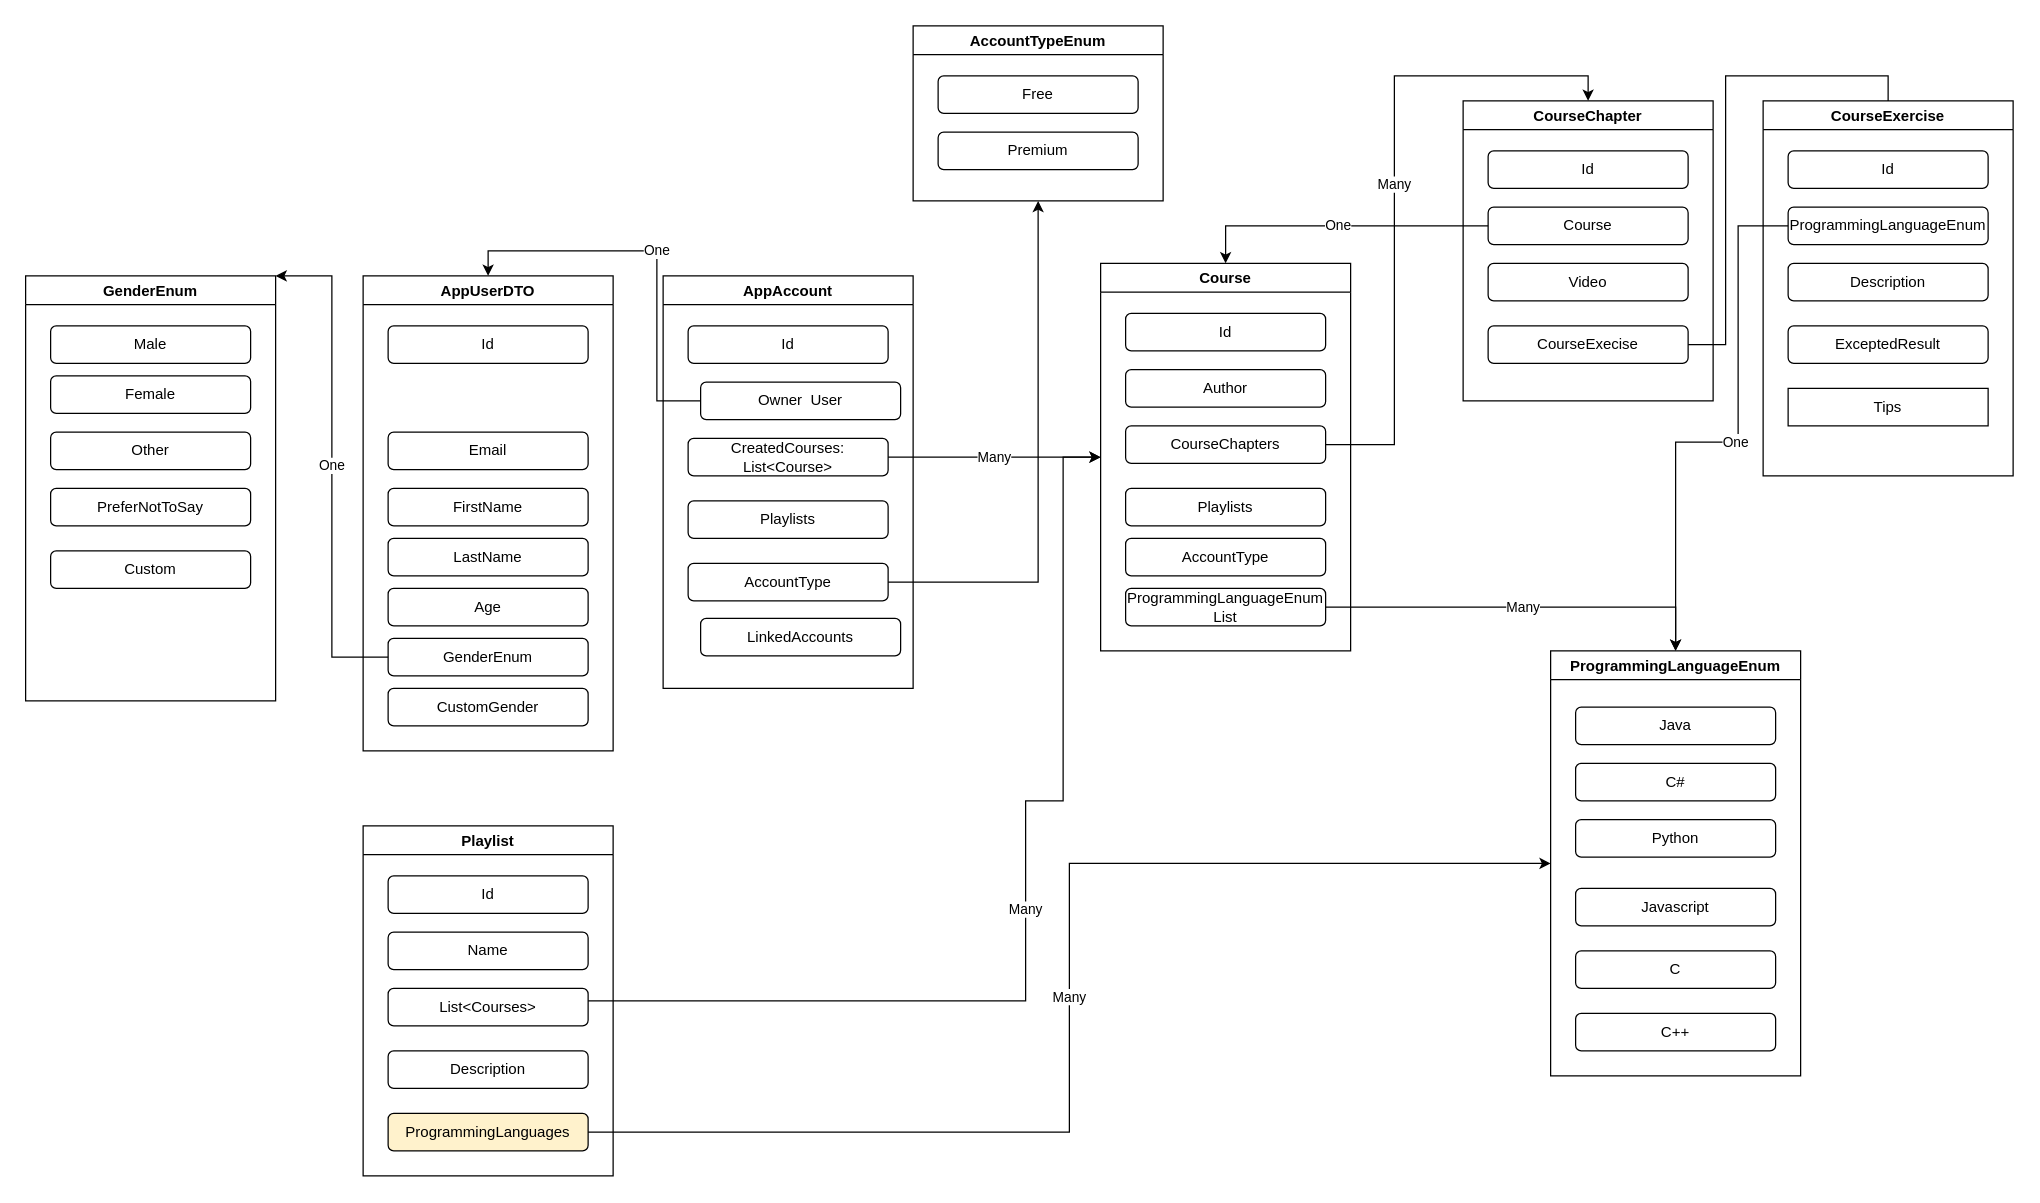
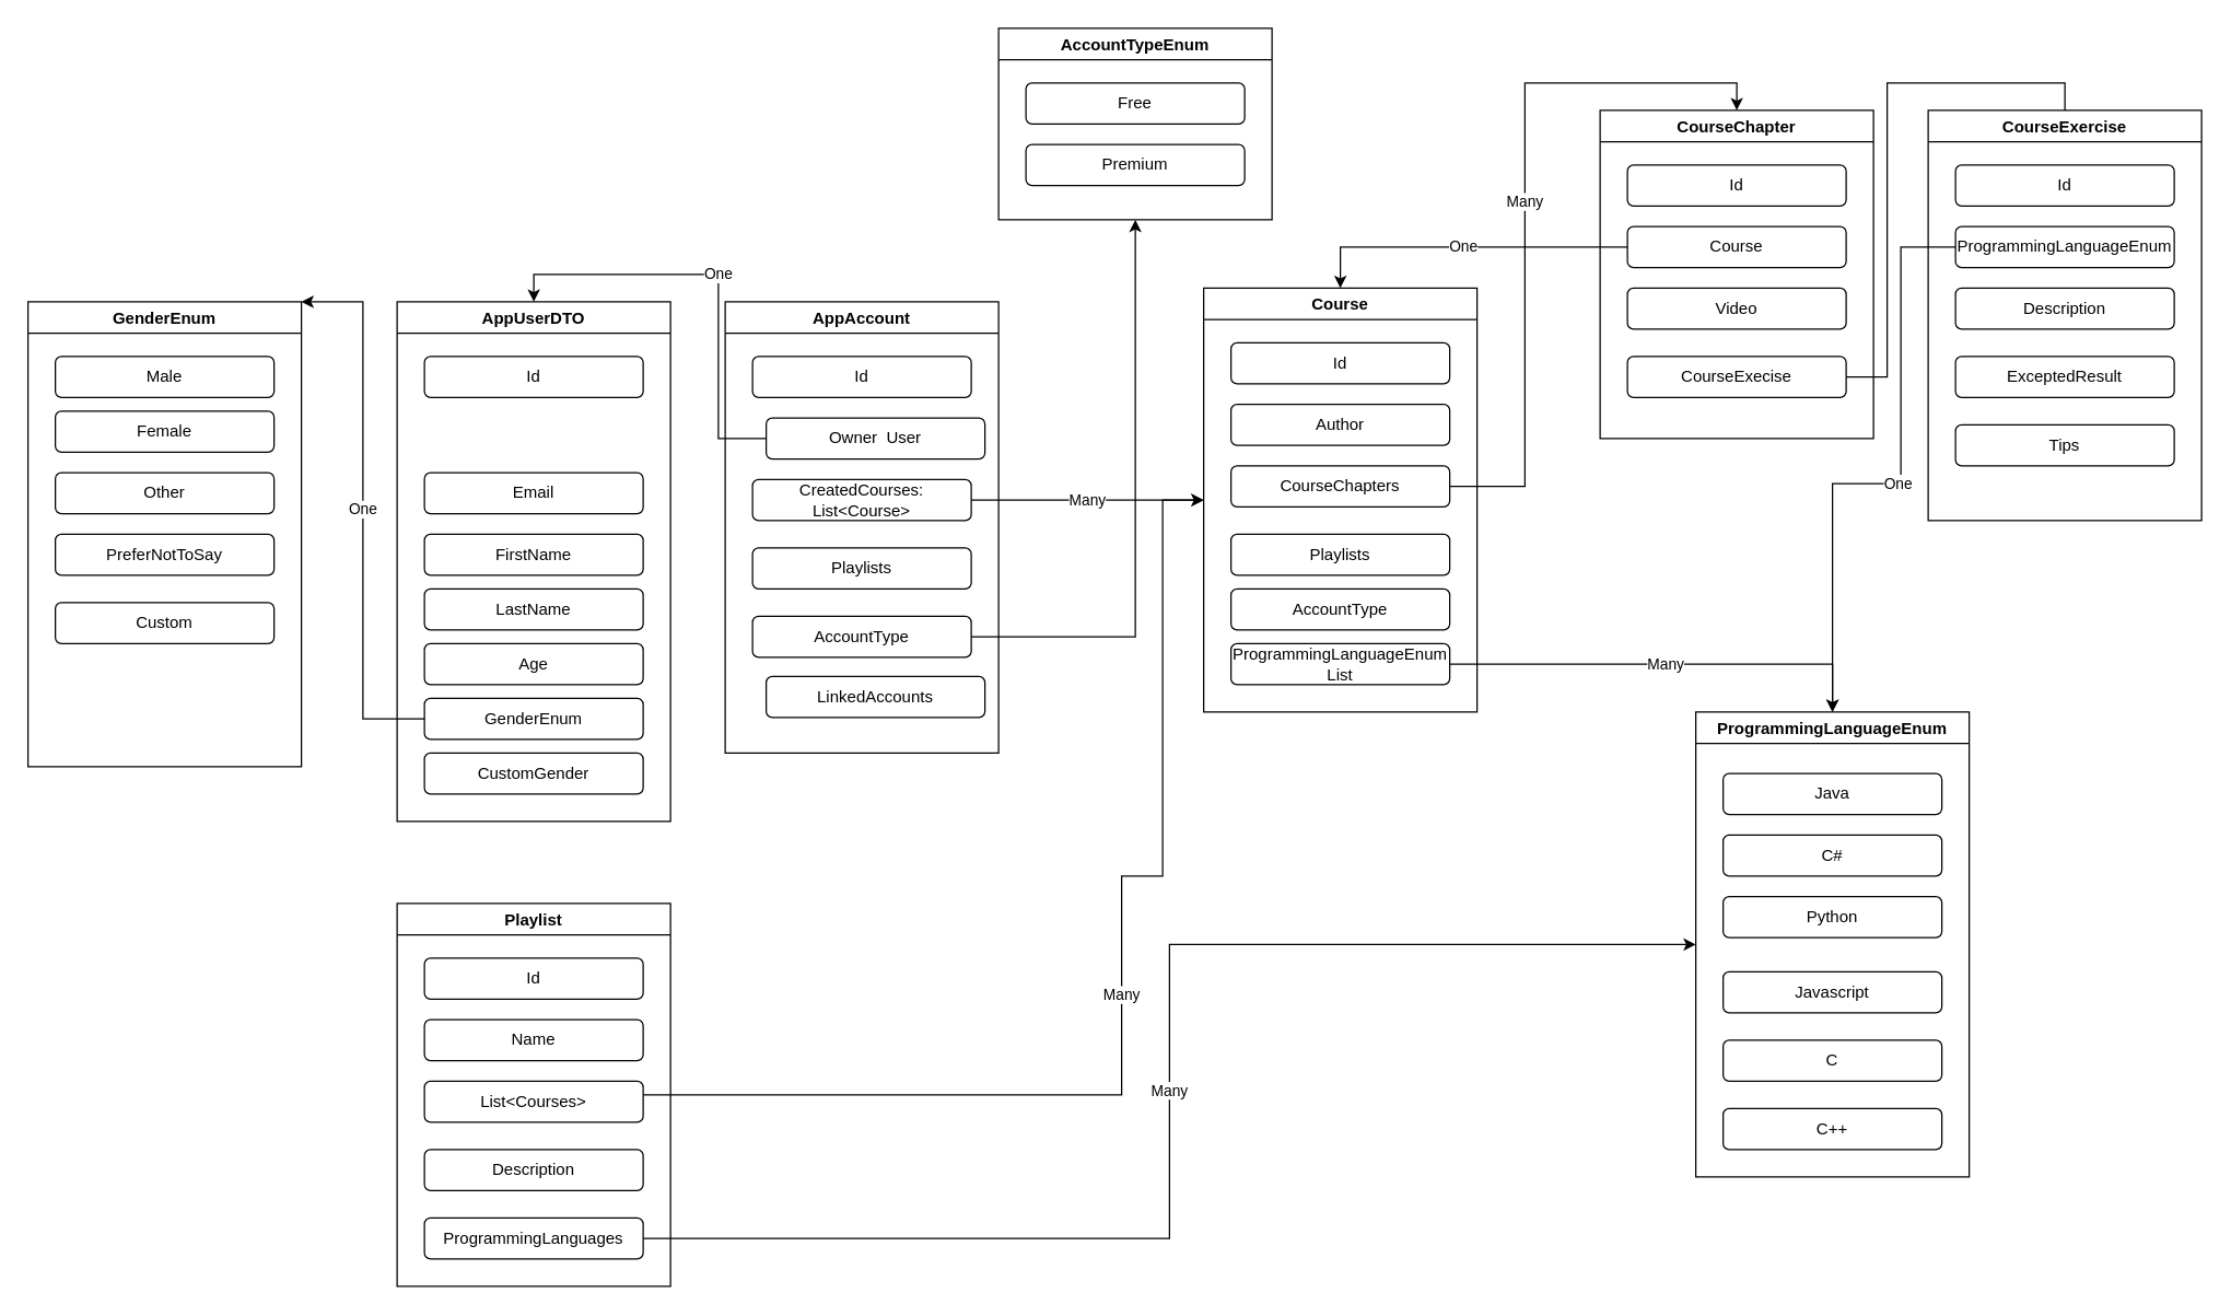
  <mxCell id="0" />
  <mxCell id="1" parent="0" />
  <mxCell id="2" value="AppUserDTO" style="swimlane;" vertex="1" parent="1"><mxGeometry x="290" y="220" width="200" height="380" as="geometry" /></mxCell>
  <mxCell id="3" value="Email" style="rounded=1;whiteSpace=wrap;html=1;" vertex="1" parent="2"><mxGeometry x="20" y="125" width="160" height="30" as="geometry" /></mxCell>
  <mxCell id="4" value="Id" style="rounded=1;whiteSpace=wrap;html=1;" vertex="1" parent="2"><mxGeometry x="20" y="40" width="160" height="30" as="geometry" /></mxCell>
  <mxCell id="5" value="FirstName" style="rounded=1;whiteSpace=wrap;html=1;" vertex="1" parent="2"><mxGeometry x="20" y="170" width="160" height="30" as="geometry" /></mxCell>
  <mxCell id="6" value="LastName" style="rounded=1;whiteSpace=wrap;html=1;" vertex="1" parent="2"><mxGeometry x="20" y="210" width="160" height="30" as="geometry" /></mxCell>
  <mxCell id="7" value="Age" style="rounded=1;whiteSpace=wrap;html=1;" vertex="1" parent="2"><mxGeometry x="20" y="250" width="160" height="30" as="geometry" /></mxCell>
  <mxCell id="8" value="GenderEnum" style="rounded=1;whiteSpace=wrap;html=1;" vertex="1" parent="2"><mxGeometry x="20" y="290" width="160" height="30" as="geometry" /></mxCell>
  <mxCell id="9" value="CustomGender" style="rounded=1;whiteSpace=wrap;html=1;" vertex="1" parent="2"><mxGeometry x="20" y="330" width="160" height="30" as="geometry" /></mxCell>
  <mxCell id="10" value="AppAccount" style="swimlane;" vertex="1" parent="1"><mxGeometry x="530" y="220" width="200" height="330" as="geometry" /></mxCell>
  <mxCell id="11" value="Id" style="rounded=1;whiteSpace=wrap;html=1;" vertex="1" parent="10"><mxGeometry x="20" y="40" width="160" height="30" as="geometry" /></mxCell>
  <mxCell id="12" value="Owner&amp;nbsp; User" style="rounded=1;whiteSpace=wrap;html=1;" vertex="1" parent="10"><mxGeometry x="30" y="85" width="160" height="30" as="geometry" /></mxCell>
  <mxCell id="13" value="CreatedCourses: List&amp;lt;Course&amp;gt;" style="rounded=1;whiteSpace=wrap;html=1;" vertex="1" parent="10"><mxGeometry x="20" y="130" width="160" height="30" as="geometry" /></mxCell>
  <mxCell id="14" value="Playlists" style="rounded=1;whiteSpace=wrap;html=1;" vertex="1" parent="10"><mxGeometry x="20" y="180" width="160" height="30" as="geometry" /></mxCell>
  <mxCell id="15" value="AccountType" style="rounded=1;whiteSpace=wrap;html=1;" vertex="1" parent="10"><mxGeometry x="20" y="230" width="160" height="30" as="geometry" /></mxCell>
  <mxCell id="16" value="LinkedAccounts" style="rounded=1;whiteSpace=wrap;html=1;" vertex="1" parent="10"><mxGeometry x="30" y="274" width="160" height="30" as="geometry" /></mxCell>
  <mxCell id="17" value="AccountTypeEnum" style="swimlane;" vertex="1" parent="1"><mxGeometry x="730" y="20" width="200" height="140" as="geometry" /></mxCell>
  <mxCell id="18" value="Free" style="rounded=1;whiteSpace=wrap;html=1;" vertex="1" parent="17"><mxGeometry x="20" y="40" width="160" height="30" as="geometry" /></mxCell>
  <mxCell id="19" value="Premium" style="rounded=1;whiteSpace=wrap;html=1;" vertex="1" parent="17"><mxGeometry x="20" y="85" width="160" height="30" as="geometry" /></mxCell>
  <mxCell id="20" style="edgeStyle=orthogonalEdgeStyle;rounded=0;orthogonalLoop=1;jettySize=auto;html=1;entryX=0.5;entryY=1;entryDx=0;entryDy=0;" edge="1" parent="1" source="15" target="17"><mxGeometry relative="1" as="geometry" /></mxCell>
  <mxCell id="21" value="One" style="edgeStyle=orthogonalEdgeStyle;rounded=0;orthogonalLoop=1;jettySize=auto;html=1;entryX=0.5;entryY=0;entryDx=0;entryDy=0;" edge="1" parent="1" source="12" target="2"><mxGeometry relative="1" as="geometry" /></mxCell>
  <mxCell id="22" value="Course" style="swimlane;" vertex="1" parent="1"><mxGeometry x="880" y="210" width="200" height="310" as="geometry" /></mxCell>
  <mxCell id="23" value="Id" style="rounded=1;whiteSpace=wrap;html=1;" vertex="1" parent="22"><mxGeometry x="20" y="40" width="160" height="30" as="geometry" /></mxCell>
  <mxCell id="24" value="Author" style="rounded=1;whiteSpace=wrap;html=1;" vertex="1" parent="22"><mxGeometry x="20" y="85" width="160" height="30" as="geometry" /></mxCell>
  <mxCell id="25" value="CourseChapters" style="rounded=1;whiteSpace=wrap;html=1;" vertex="1" parent="22"><mxGeometry x="20" y="130" width="160" height="30" as="geometry" /></mxCell>
  <mxCell id="26" value="Playlists" style="rounded=1;whiteSpace=wrap;html=1;" vertex="1" parent="22"><mxGeometry x="20" y="180" width="160" height="30" as="geometry" /></mxCell>
  <mxCell id="27" value="AccountType" style="rounded=1;whiteSpace=wrap;html=1;" vertex="1" parent="22"><mxGeometry x="20" y="220" width="160" height="30" as="geometry" /></mxCell>
  <mxCell id="28" value="ProgrammingLanguageEnum List" style="rounded=1;whiteSpace=wrap;html=1;" vertex="1" parent="22"><mxGeometry x="20" y="260" width="160" height="30" as="geometry" /></mxCell>
  <mxCell id="29" value="CourseChapter" style="swimlane;" vertex="1" parent="1"><mxGeometry x="1170" y="80" width="200" height="240" as="geometry" /></mxCell>
  <mxCell id="30" value="Id" style="rounded=1;whiteSpace=wrap;html=1;" vertex="1" parent="29"><mxGeometry x="20" y="40" width="160" height="30" as="geometry" /></mxCell>
  <mxCell id="31" value="Course" style="rounded=1;whiteSpace=wrap;html=1;" vertex="1" parent="29"><mxGeometry x="20" y="85" width="160" height="30" as="geometry" /></mxCell>
  <mxCell id="32" value="Video" style="rounded=1;whiteSpace=wrap;html=1;" vertex="1" parent="29"><mxGeometry x="20" y="130" width="160" height="30" as="geometry" /></mxCell>
  <mxCell id="33" value="CourseExecise" style="rounded=1;whiteSpace=wrap;html=1;" vertex="1" parent="29"><mxGeometry x="20" y="180" width="160" height="30" as="geometry" /></mxCell>
  <mxCell id="34" value="Many" style="edgeStyle=orthogonalEdgeStyle;rounded=0;orthogonalLoop=1;jettySize=auto;html=1;entryX=0.5;entryY=0;entryDx=0;entryDy=0;" edge="1" parent="1" source="25" target="29"><mxGeometry relative="1" as="geometry" /></mxCell>
  <mxCell id="35" value="One" style="edgeStyle=orthogonalEdgeStyle;rounded=0;orthogonalLoop=1;jettySize=auto;html=1;entryX=0.5;entryY=0;entryDx=0;entryDy=0;" edge="1" parent="1" source="31" target="22"><mxGeometry relative="1" as="geometry" /></mxCell>
  <mxCell id="36" value="CourseExercise" style="swimlane;" vertex="1" parent="1"><mxGeometry x="1410" y="80" width="200" height="300" as="geometry" /></mxCell>
  <mxCell id="37" value="Id" style="rounded=1;whiteSpace=wrap;html=1;" vertex="1" parent="36"><mxGeometry x="20" y="40" width="160" height="30" as="geometry" /></mxCell>
  <mxCell id="38" value="ProgrammingLanguageEnum" style="rounded=1;whiteSpace=wrap;html=1;" vertex="1" parent="36"><mxGeometry x="20" y="85" width="160" height="30" as="geometry" /></mxCell>
  <mxCell id="39" value="Description" style="rounded=1;whiteSpace=wrap;html=1;" vertex="1" parent="36"><mxGeometry x="20" y="130" width="160" height="30" as="geometry" /></mxCell>
  <mxCell id="40" value="ExceptedResult" style="rounded=1;whiteSpace=wrap;html=1;" vertex="1" parent="36"><mxGeometry x="20" y="180" width="160" height="30" as="geometry" /></mxCell>
- <mxCell id="41" value="Tips" style="whiteSpace=wrap;html=1;rounded=0;" vertex="1" parent="36"><mxGeometry x="20" y="230" width="160" height="30" as="geometry" /></mxCell>
+ <mxCell id="41" value="Tips" style="rounded=1;whiteSpace=wrap;html=1;" vertex="1" parent="36"><mxGeometry x="20" y="230" width="160" height="30" as="geometry" /></mxCell>
  <mxCell id="42" style="edgeStyle=orthogonalEdgeStyle;rounded=0;orthogonalLoop=1;jettySize=auto;html=1;entryX=0.5;entryY=0;entryDx=0;entryDy=0;endArrow=none;" edge="1" parent="1" source="33" target="36"><mxGeometry relative="1" as="geometry" /></mxCell>
  <mxCell id="43" value="ProgrammingLanguageEnum" style="swimlane;" vertex="1" parent="1"><mxGeometry x="1240" y="520" width="200" height="340" as="geometry" /></mxCell>
  <mxCell id="44" value="Java" style="rounded=1;whiteSpace=wrap;html=1;" vertex="1" parent="43"><mxGeometry x="20" y="45" width="160" height="30" as="geometry" /></mxCell>
  <mxCell id="45" value="C#" style="rounded=1;whiteSpace=wrap;html=1;" vertex="1" parent="43"><mxGeometry x="20" y="90" width="160" height="30" as="geometry" /></mxCell>
  <mxCell id="46" value="Python" style="rounded=1;whiteSpace=wrap;html=1;" vertex="1" parent="43"><mxGeometry x="20" y="135" width="160" height="30" as="geometry" /></mxCell>
  <mxCell id="47" value="Javascript" style="rounded=1;whiteSpace=wrap;html=1;" vertex="1" parent="43"><mxGeometry x="20" y="190" width="160" height="30" as="geometry" /></mxCell>
  <mxCell id="48" value="C" style="rounded=1;whiteSpace=wrap;html=1;" vertex="1" parent="43"><mxGeometry x="20" y="240" width="160" height="30" as="geometry" /></mxCell>
  <mxCell id="49" value="C++" style="rounded=1;whiteSpace=wrap;html=1;" vertex="1" parent="43"><mxGeometry x="20" y="290" width="160" height="30" as="geometry" /></mxCell>
  <mxCell id="50" value="Many" style="edgeStyle=orthogonalEdgeStyle;rounded=0;orthogonalLoop=1;jettySize=auto;html=1;entryX=0.5;entryY=0;entryDx=0;entryDy=0;" edge="1" parent="1" source="28" target="43"><mxGeometry relative="1" as="geometry" /></mxCell>
  <mxCell id="51" value="One" style="edgeStyle=orthogonalEdgeStyle;rounded=0;orthogonalLoop=1;jettySize=auto;html=1;" edge="1" parent="1" source="38" target="43"><mxGeometry relative="1" as="geometry"><mxPoint x="1510" y="580" as="targetPoint" /><Array as="points"><mxPoint x="1390" y="180" /><mxPoint x="1390" y="353" /><mxPoint x="1340" y="353" /></Array></mxGeometry></mxCell>
  <mxCell id="52" value="Many" style="edgeStyle=orthogonalEdgeStyle;rounded=0;orthogonalLoop=1;jettySize=auto;html=1;entryX=0;entryY=0.5;entryDx=0;entryDy=0;" edge="1" parent="1" source="13" target="22"><mxGeometry relative="1" as="geometry" /></mxCell>
  <mxCell id="53" value="Playlist" style="swimlane;" vertex="1" parent="1"><mxGeometry x="290" y="660" width="200" height="280" as="geometry" /></mxCell>
  <mxCell id="54" value="Id" style="rounded=1;whiteSpace=wrap;html=1;" vertex="1" parent="53"><mxGeometry x="20" y="40" width="160" height="30" as="geometry" /></mxCell>
  <mxCell id="55" value="Name" style="rounded=1;whiteSpace=wrap;html=1;" vertex="1" parent="53"><mxGeometry x="20" y="85" width="160" height="30" as="geometry" /></mxCell>
  <mxCell id="56" value="List&amp;lt;Courses&amp;gt;" style="rounded=1;whiteSpace=wrap;html=1;" vertex="1" parent="53"><mxGeometry x="20" y="130" width="160" height="30" as="geometry" /></mxCell>
  <mxCell id="57" value="Description" style="rounded=1;whiteSpace=wrap;html=1;" vertex="1" parent="53"><mxGeometry x="20" y="180" width="160" height="30" as="geometry" /></mxCell>
- <mxCell id="58" value="ProgrammingLanguages" style="rounded=1;whiteSpace=wrap;html=1;fillColor=#fff2cc;" vertex="1" parent="53"><mxGeometry x="20" y="230" width="160" height="30" as="geometry" /></mxCell>
+ <mxCell id="58" value="ProgrammingLanguages" style="rounded=1;whiteSpace=wrap;html=1;" vertex="1" parent="53"><mxGeometry x="20" y="230" width="160" height="30" as="geometry" /></mxCell>
  <mxCell id="59" value="Many" style="edgeStyle=orthogonalEdgeStyle;rounded=0;orthogonalLoop=1;jettySize=auto;html=1;entryX=0;entryY=0.5;entryDx=0;entryDy=0;" edge="1" parent="1" source="58" target="43"><mxGeometry relative="1" as="geometry" /></mxCell>
  <mxCell id="60" value="Many" style="edgeStyle=orthogonalEdgeStyle;rounded=0;orthogonalLoop=1;jettySize=auto;html=1;entryX=0;entryY=0.5;entryDx=0;entryDy=0;" edge="1" parent="1" source="56" target="22"><mxGeometry relative="1" as="geometry"><Array as="points"><mxPoint x="820" y="800" /><mxPoint x="820" y="640" /><mxPoint x="850" y="640" /><mxPoint x="850" y="365" /></Array></mxGeometry></mxCell>
  <mxCell id="61" value="GenderEnum" style="swimlane;" vertex="1" parent="1"><mxGeometry x="20" y="220" width="200" height="340" as="geometry" /></mxCell>
  <mxCell id="62" value="Female" style="rounded=1;whiteSpace=wrap;html=1;" vertex="1" parent="61"><mxGeometry x="20" y="80" width="160" height="30" as="geometry" /></mxCell>
  <mxCell id="63" value="Other" style="rounded=1;whiteSpace=wrap;html=1;" vertex="1" parent="61"><mxGeometry x="20" y="125" width="160" height="30" as="geometry" /></mxCell>
  <mxCell id="64" value="Male" style="rounded=1;whiteSpace=wrap;html=1;" vertex="1" parent="61"><mxGeometry x="20" y="40" width="160" height="30" as="geometry" /></mxCell>
  <mxCell id="65" value="PreferNotToSay" style="rounded=1;whiteSpace=wrap;html=1;" vertex="1" parent="61"><mxGeometry x="20" y="170" width="160" height="30" as="geometry" /></mxCell>
  <mxCell id="66" value="Custom" style="rounded=1;whiteSpace=wrap;html=1;" vertex="1" parent="61"><mxGeometry x="20" y="220" width="160" height="30" as="geometry" /></mxCell>
  <mxCell id="67" value="One" style="edgeStyle=orthogonalEdgeStyle;rounded=0;orthogonalLoop=1;jettySize=auto;html=1;entryX=1;entryY=0;entryDx=0;entryDy=0;" edge="1" parent="1" source="8" target="61"><mxGeometry relative="1" as="geometry"><mxPoint x="265" y="150" as="targetPoint" /><Array as="points"><mxPoint x="265" y="525" /><mxPoint x="265" y="220" /></Array></mxGeometry></mxCell>
